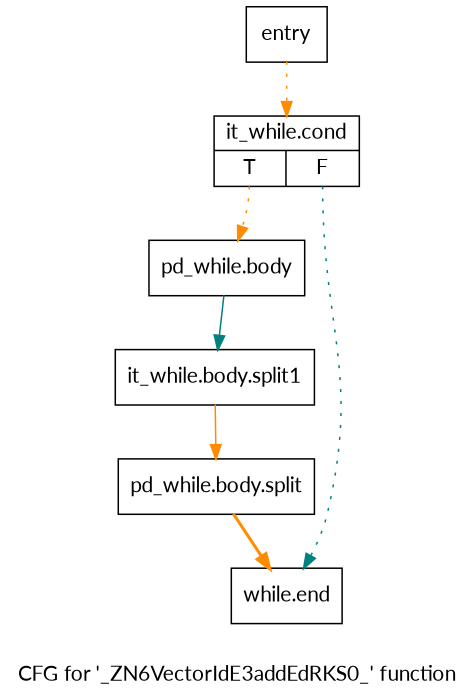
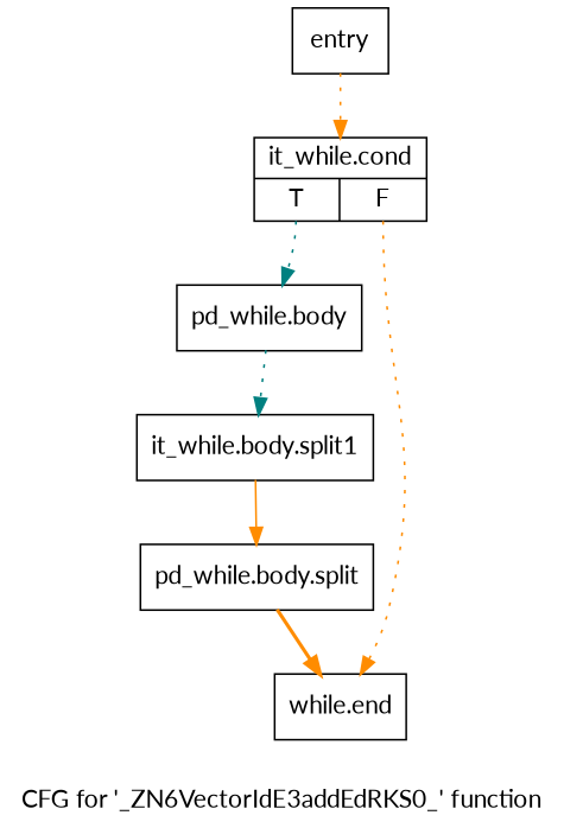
  digraph {
    fontname=Lato
    label="CFG for '_ZN6VectorIdE3addEdRKS0_' function"
    node [fontname=Lato shape=record]
    edge [color=darkorange fontname=Lato style=dotted]
    n1 [label="{entry}"]
    n2 [label="{it_while.cond|{<s0>T|<s1>F}}"]
    n3 [label="{pd_while.body}"]
    n4 [label="{while.end}"]
    n5 [label="{it_while.body.split1}"]
    n6 [label="{pd_while.body.split}"]
    n1 -> n2
-   n2 -> n3 [tailport=s0]
-   n2 -> n4 [color=teal tailport=s1]
-   n3 -> n5 [color=teal style=solid]
+   n2 -> n3 [color=teal tailport=s0]
+   n2 -> n4 [tailport=s1]
+   n3 -> n5 [color=teal]
    n5 -> n6 [style=solid]
    n6 -> n4 [style=bold]
  }
